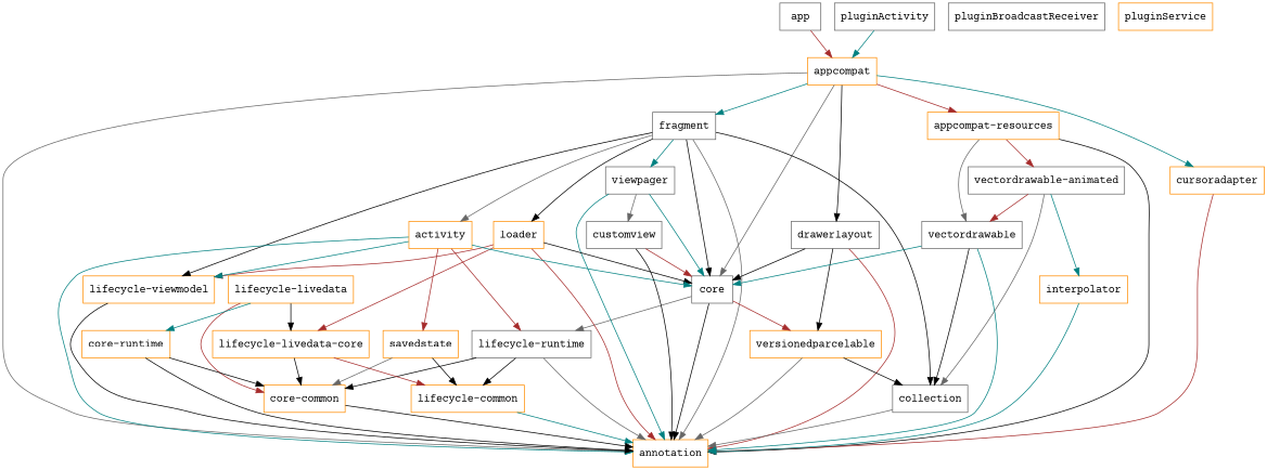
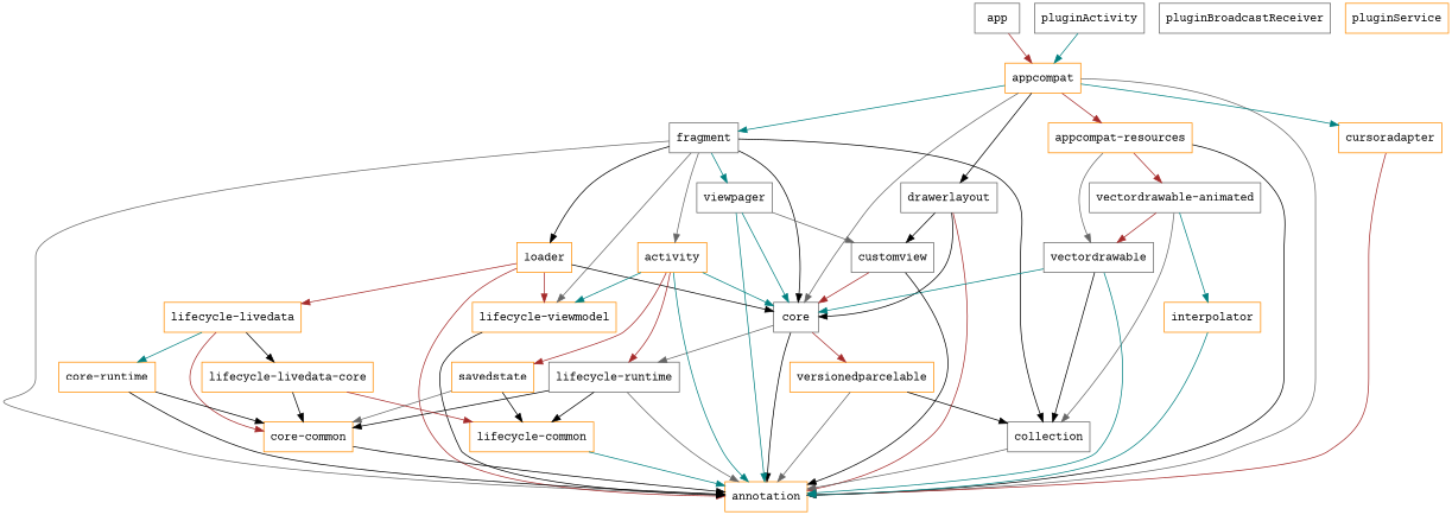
  digraph {
    fontname="Courier Prime"
    node [color=darkorange fontname="Courier Prime" shape=rectangle]
    edge [color=black fontname="Courier Prime"]
    n1 [color=gray40 label=app]
    n2 [label=appcompat]
    n3 [color=gray40 label=fragment]
    n4 [color=gray40 label=core]
    n5 [label=annotation]
    n6 [label="appcompat-resources"]
    n7 [color=gray40 label=drawerlayout]
    n8 [label=cursoradapter]
    n9 [color=gray40 label=viewpager]
    n10 [color=gray40 label=collection]
    n11 [label=loader]
    n12 [label="lifecycle-viewmodel"]
    n13 [label=activity]
    n14 [color=gray40 label="lifecycle-runtime"]
    n15 [label=versionedparcelable]
    n16 [color=gray40 label="vectordrawable-animated"]
    n17 [color=gray40 label=vectordrawable]
    n18 [color=gray40 label=customview]
    n19 [label="lifecycle-livedata"]
    n20 [label=savedstate]
    n21 [label="lifecycle-common"]
    n22 [label="core-common"]
    n23 [label="lifecycle-livedata-core"]
    n24 [label="core-runtime"]
    n25 [label=interpolator]
    n26 [color=gray40 label=pluginActivity]
    n27 [color=gray40 label=pluginBroadcastReceiver]
    n28 [label=pluginService]
    n1 -> n2 [color=brown]
    n2 -> n3 [color=teal]
    n2 -> n4 [color=gray40]
    n2 -> n5 [color=gray40]
    n2 -> n6 [color=brown]
    n2 -> n7
    n2 -> n8 [color=teal]
    n3 -> n4
    n3 -> n5 [color=gray40]
    n3 -> n9 [color=teal]
    n3 -> n10
    n3 -> n11
-   n3 -> n12
+   n3 -> n12 [color=gray40]
    n3 -> n13 [color=gray40]
    n4 -> n5
    n4 -> n14 [color=gray40]
    n4 -> n15 [color=brown]
    n6 -> n5
    n6 -> n16 [color=brown]
    n6 -> n17 [color=gray40]
    n7 -> n4
    n7 -> n5 [color=brown]
-   n7 -> n15
+   n7 -> n18
    n8 -> n5 [color=brown]
    n9 -> n4 [color=teal]
    n9 -> n5 [color=teal]
    n9 -> n18 [color=gray40]
    n10 -> n5 [color=gray40]
    n11 -> n4
    n11 -> n5 [color=brown]
    n11 -> n12 [color=brown]
-   n11 -> n23 [color=brown]
+   n11 -> n19 [color=brown]
    n12 -> n5
    n13 -> n4 [color=teal]
    n13 -> n5 [color=teal]
    n13 -> n12 [color=teal]
    n13 -> n14 [color=brown]
    n13 -> n20 [color=brown]
    n14 -> n5 [color=gray40]
    n14 -> n21
    n14 -> n22
    n15 -> n5 [color=gray40]
    n15 -> n10
    n16 -> n10 [color=gray40]
    n16 -> n17 [color=brown]
    n16 -> n25 [color=teal]
    n17 -> n4 [color=teal]
    n17 -> n5 [color=teal]
    n17 -> n10
    n18 -> n4 [color=brown]
    n18 -> n5
    n19 -> n22 [color=brown]
    n19 -> n23
    n19 -> n24 [color=teal]
    n20 -> n21
    n20 -> n22 [color=gray40]
    n21 -> n5 [color=teal]
    n22 -> n5
    n23 -> n21 [color=brown]
    n23 -> n22
    n24 -> n5
    n24 -> n22
    n25 -> n5 [color=teal]
    n26 -> n2 [color=teal]
  }
